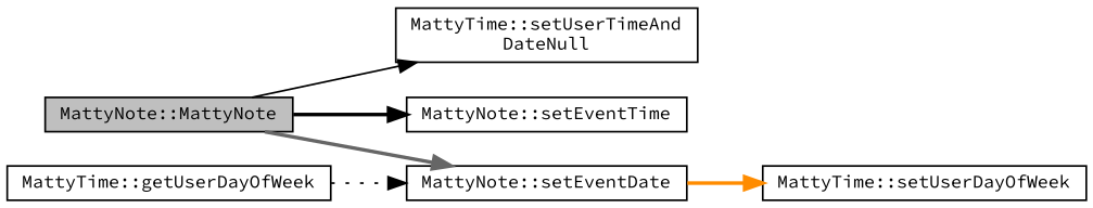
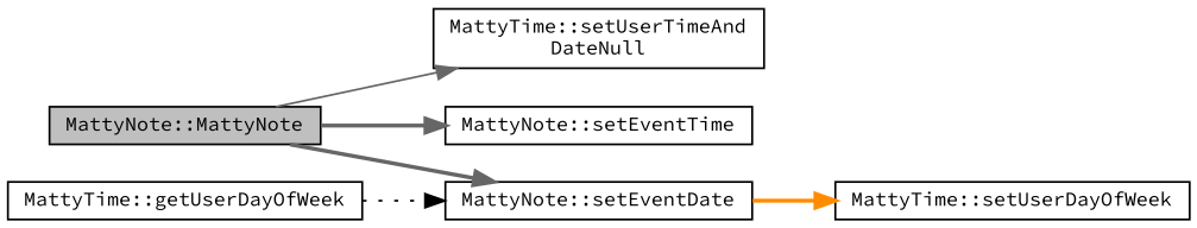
  digraph {
    fontname="Source Code Pro"
    rankdir=LR
    node [color=black fillcolor=white fontname="Source Code Pro" fontsize=10 shape=record style=filled]
    edge [color=gray40 fontname="Source Code Pro" fontsize=10 labelfontname=Helvetica labelfontsize=10 style=bold]
    n1 [fillcolor=grey75 fontcolor=black height=0.2 label="MattyNote::MattyNote" width=0.4]
    n2 [height=0.2 label="MattyTime::setUserTimeAnd\lDateNull" width=0.4]
    n3 [height=0.2 label="MattyNote::setEventTime" width=0.4]
    n4 [height=0.2 label="MattyNote::setEventDate" width=0.4]
    n5 [height=0.2 label="MattyTime::setUserDayOfWeek" width=0.4]
    n6 [height=0.2 label="MattyTime::getUserDayOfWeek" width=0.4]
-   n1 -> n2 [color=black style=solid]
-   n1 -> n3 [color=black]
+   n1 -> n2 [style=solid]
+   n1 -> n3
    n1 -> n4
    n4 -> n5 [color=darkorange]
    n6 -> n4 [color=black style=dotted]
  }
